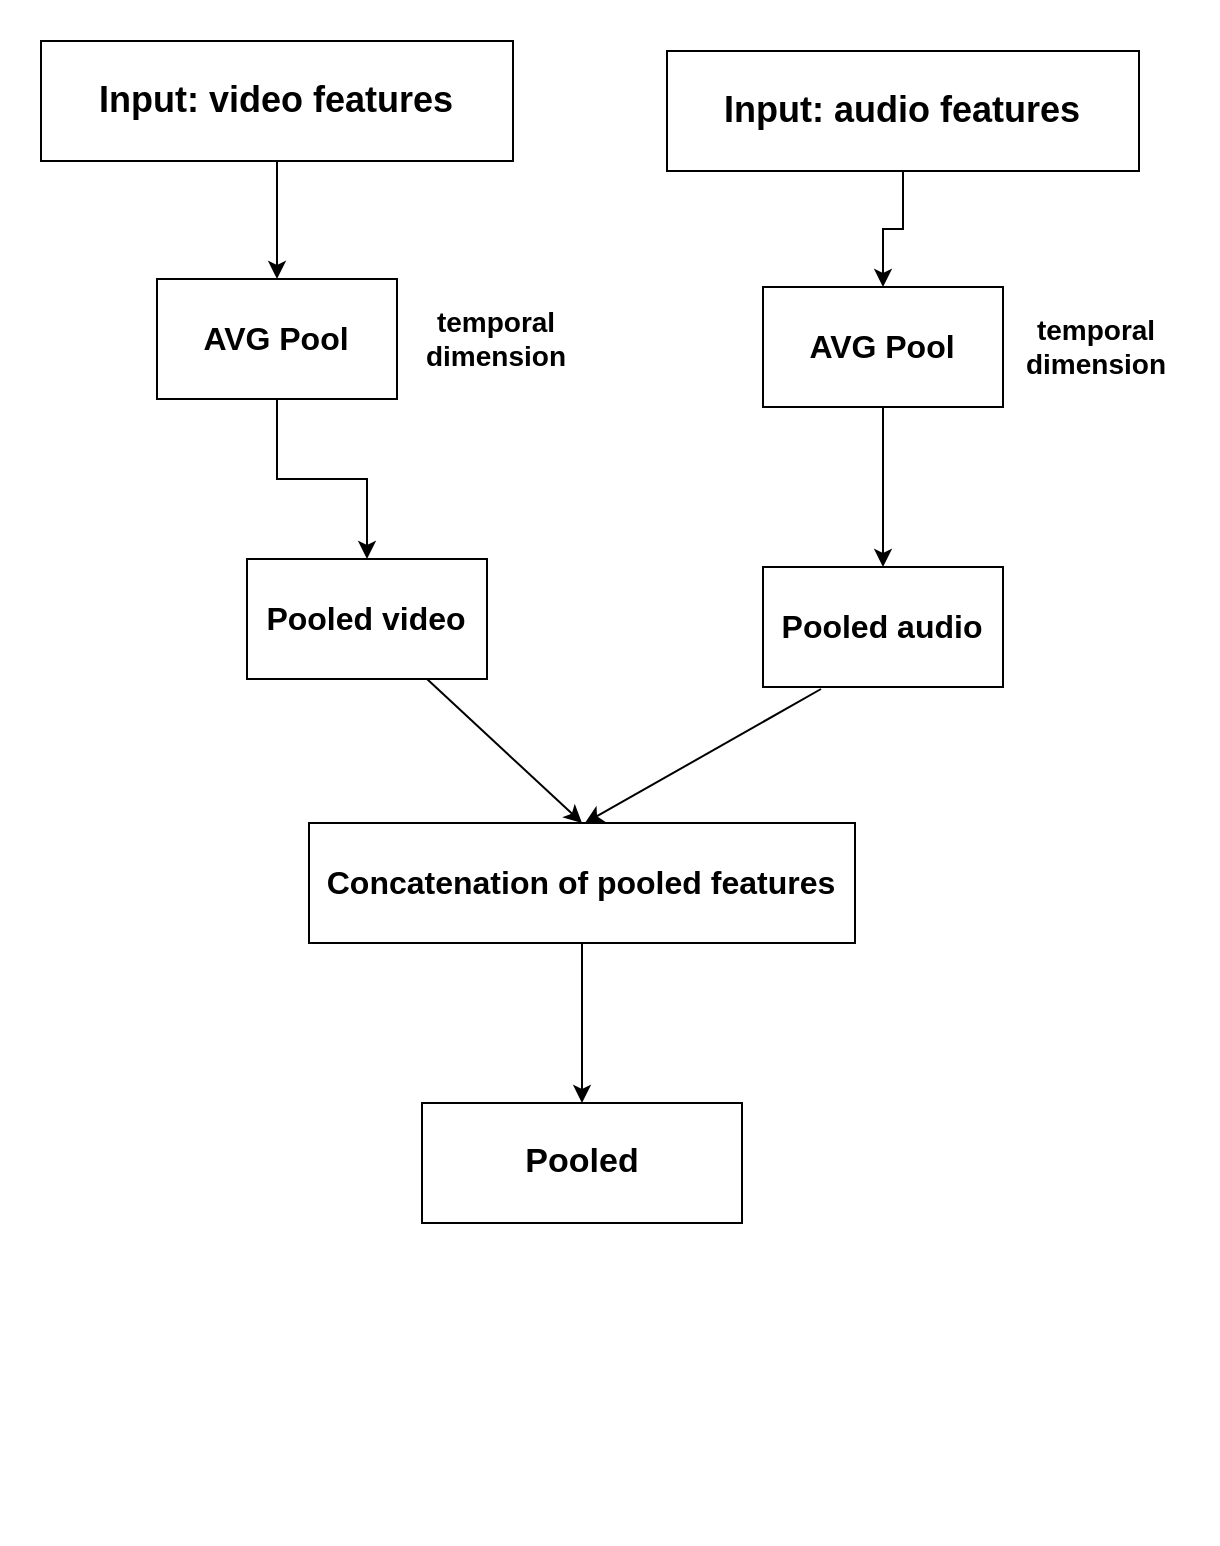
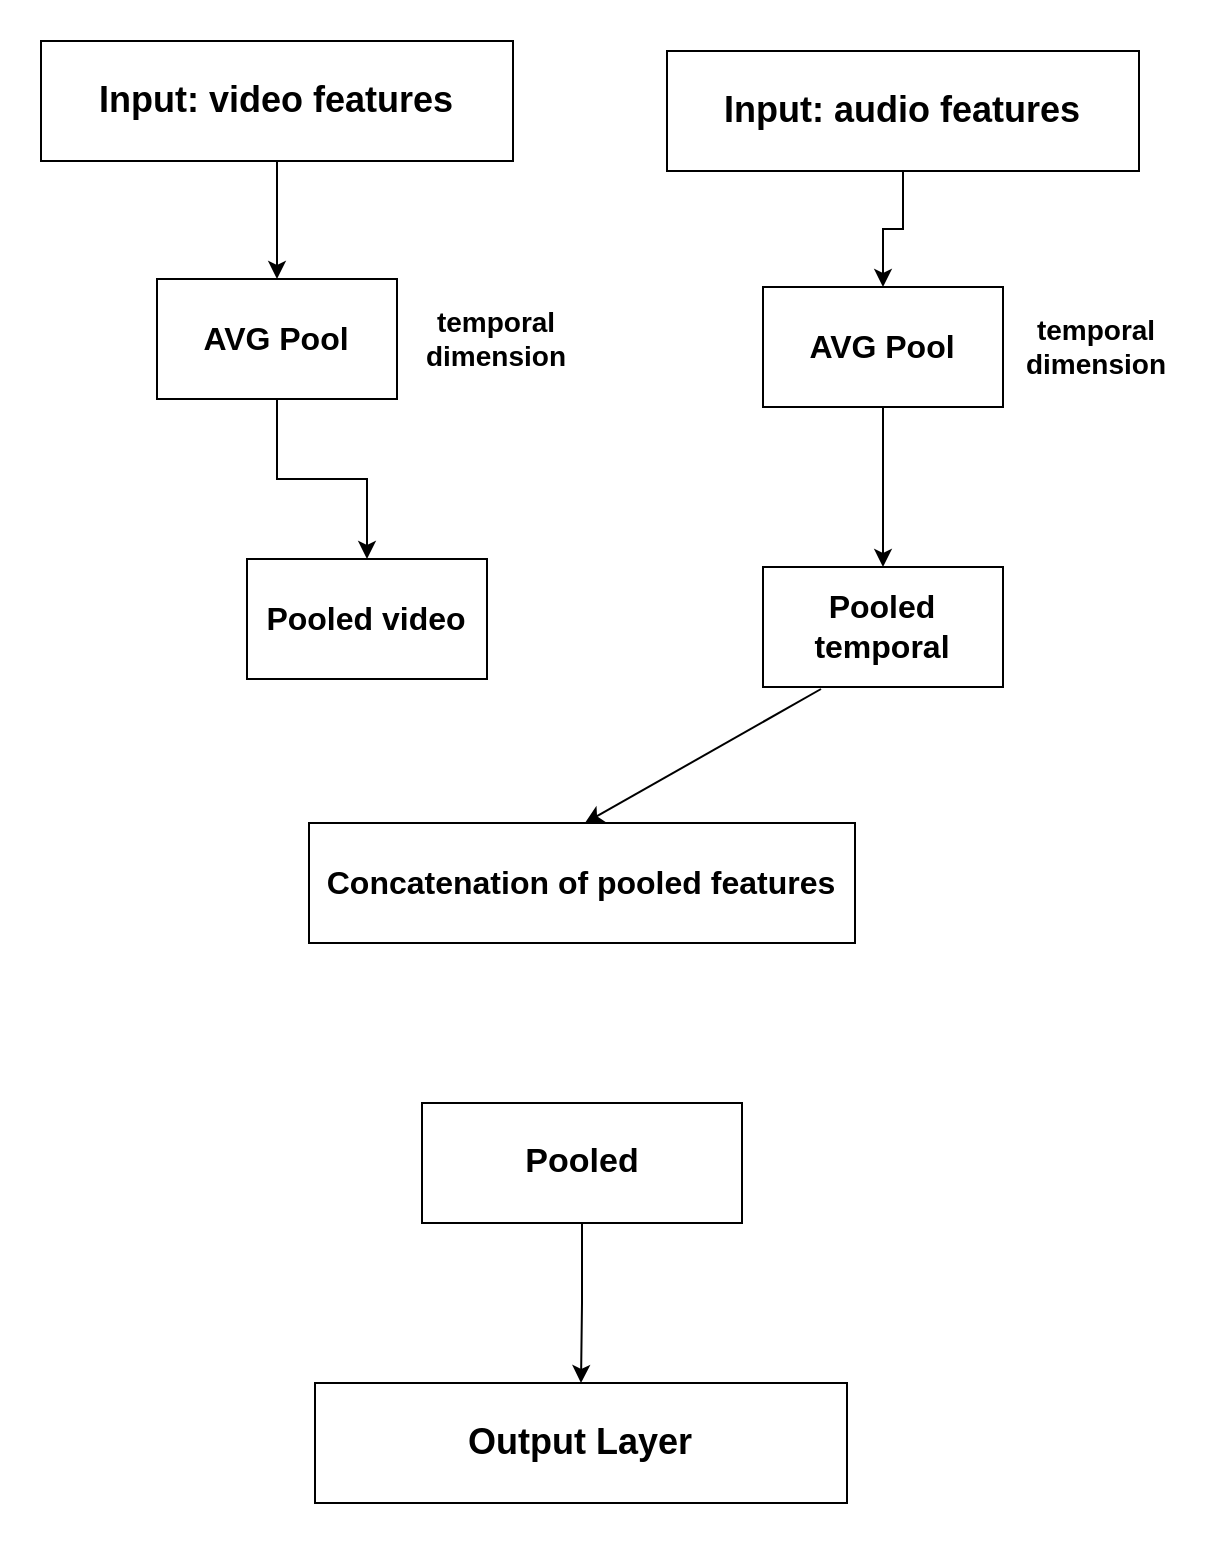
  <mxCell id="0" />
  <mxCell id="1" parent="0" />
  <mxCell id="2" value="" style="edgeStyle=orthogonalEdgeStyle;rounded=0;orthogonalLoop=1;jettySize=auto;html=1;" edge="1" parent="1" source="3" target="7"><mxGeometry relative="1" as="geometry" /></mxCell>
  <mxCell id="3" value="&lt;font size=&quot;1&quot;&gt;&lt;b style=&quot;font-size: 18px;&quot;&gt;Input: video features&lt;/b&gt;&lt;/font&gt;" style="rounded=0;whiteSpace=wrap;html=1;" vertex="1" parent="1"><mxGeometry x="20" y="20" width="236" height="60" as="geometry" /></mxCell>
  <mxCell id="4" value="" style="edgeStyle=orthogonalEdgeStyle;rounded=0;orthogonalLoop=1;jettySize=auto;html=1;" edge="1" parent="1" source="5" target="9"><mxGeometry relative="1" as="geometry" /></mxCell>
  <mxCell id="5" value="&lt;font size=&quot;1&quot;&gt;&lt;b style=&quot;font-size: 18px;&quot;&gt;Input: audio features&lt;/b&gt;&lt;/font&gt;" style="rounded=0;whiteSpace=wrap;html=1;" vertex="1" parent="1"><mxGeometry x="333" y="25" width="236" height="60" as="geometry" /></mxCell>
  <mxCell id="6" value="" style="edgeStyle=orthogonalEdgeStyle;rounded=0;orthogonalLoop=1;jettySize=auto;html=1;" edge="1" parent="1" source="7" target="13"><mxGeometry relative="1" as="geometry" /></mxCell>
  <mxCell id="7" value="&lt;b&gt;&lt;font style=&quot;font-size: 16px;&quot;&gt;AVG Pool&lt;/font&gt;&lt;/b&gt;" style="whiteSpace=wrap;html=1;rounded=0;" vertex="1" parent="1"><mxGeometry x="78" y="139" width="120" height="60" as="geometry" /></mxCell>
  <mxCell id="8" value="" style="edgeStyle=orthogonalEdgeStyle;rounded=0;orthogonalLoop=1;jettySize=auto;html=1;" edge="1" parent="1" source="9" target="15"><mxGeometry relative="1" as="geometry" /></mxCell>
  <mxCell id="9" value="&lt;font style=&quot;font-size: 16px;&quot;&gt;&lt;b&gt;&lt;font style=&quot;font-size: 16px;&quot;&gt;AVG Pool&lt;/font&gt;&lt;/b&gt;&lt;/font&gt;" style="whiteSpace=wrap;html=1;rounded=0;" vertex="1" parent="1"><mxGeometry x="381" y="143" width="120" height="60" as="geometry" /></mxCell>
  <mxCell id="10" value="&lt;font style=&quot;font-size: 14px;&quot;&gt;&lt;b&gt;temporal dimension&lt;/b&gt;&lt;/font&gt;" style="text;html=1;align=center;verticalAlign=middle;whiteSpace=wrap;rounded=0;" vertex="1" parent="1"><mxGeometry x="508" y="145" width="80" height="56" as="geometry" /></mxCell>
  <mxCell id="11" value="&lt;font style=&quot;font-size: 14px;&quot;&gt;&lt;b&gt;temporal dimension&lt;/b&gt;&lt;/font&gt;" style="text;html=1;align=center;verticalAlign=middle;whiteSpace=wrap;rounded=0;" vertex="1" parent="1"><mxGeometry x="208" y="141" width="80" height="56" as="geometry" /></mxCell>
- <mxCell id="12" style="rounded=0;orthogonalLoop=1;jettySize=auto;html=1;exitX=0.75;exitY=1;exitDx=0;exitDy=0;entryX=0.5;entryY=0;entryDx=0;entryDy=0;" edge="1" parent="1" source="13" target="17"><mxGeometry relative="1" as="geometry" /></mxCell>
  <mxCell id="13" value="&lt;font style=&quot;font-size: 16px;&quot;&gt;&lt;b&gt;Pooled video&lt;br&gt;&lt;/b&gt;&lt;/font&gt;" style="whiteSpace=wrap;html=1;rounded=0;" vertex="1" parent="1"><mxGeometry x="123" y="279" width="120" height="60" as="geometry" /></mxCell>
  <mxCell id="14" style="rounded=0;orthogonalLoop=1;jettySize=auto;html=1;exitX=0.25;exitY=1;exitDx=0;exitDy=0;" edge="1" parent="1"><mxGeometry relative="1" as="geometry"><mxPoint x="292" y="411" as="targetPoint" /><mxPoint x="410" y="344" as="sourcePoint" /></mxGeometry></mxCell>
- <mxCell id="15" value="&lt;font style=&quot;font-size: 16px;&quot;&gt;&lt;b&gt;Pooled audio&lt;br&gt;&lt;/b&gt;&lt;/font&gt;" style="whiteSpace=wrap;html=1;rounded=0;" vertex="1" parent="1"><mxGeometry x="381" y="283" width="120" height="60" as="geometry" /></mxCell>
- <mxCell id="16" value="" style="edgeStyle=orthogonalEdgeStyle;rounded=0;orthogonalLoop=1;jettySize=auto;html=1;" edge="1" parent="1" source="17" target="19"><mxGeometry relative="1" as="geometry" /></mxCell>
+ <mxCell id="15" value="&lt;font style=&quot;font-size: 16px;&quot;&gt;&lt;b&gt;Pooled temporal&lt;br&gt;&lt;/b&gt;&lt;/font&gt;" style="whiteSpace=wrap;html=1;rounded=0;" vertex="1" parent="1"><mxGeometry x="381" y="283" width="120" height="60" as="geometry" /></mxCell>
  <mxCell id="17" value="&lt;b style=&quot;font-size: 16px;&quot;&gt;Concatenation of pooled features&lt;br&gt;&lt;/b&gt;" style="rounded=0;whiteSpace=wrap;html=1;" vertex="1" parent="1"><mxGeometry x="154" y="411" width="273" height="60" as="geometry" /></mxCell>
+ <mxCell id="18" value="" style="edgeStyle=orthogonalEdgeStyle;rounded=0;orthogonalLoop=1;jettySize=auto;html=1;" edge="1" parent="1" source="19" target="20"><mxGeometry relative="1" as="geometry" /></mxCell>
  <mxCell id="19" value="&lt;font size=&quot;1&quot;&gt;&lt;b style=&quot;font-size: 17px;&quot;&gt;Pooled&lt;/b&gt;&lt;/font&gt;" style="rounded=0;whiteSpace=wrap;html=1;" vertex="1" parent="1"><mxGeometry x="210.5" y="551" width="160" height="60" as="geometry" /></mxCell>
+ <mxCell id="20" value="&lt;font style=&quot;font-size: 18px;&quot;&gt;&lt;b&gt;Output Layer&lt;br&gt;&lt;/b&gt;&lt;/font&gt;" style="rounded=0;whiteSpace=wrap;html=1;" vertex="1" parent="1"><mxGeometry x="157" y="691" width="266" height="60" as="geometry" /></mxCell>
